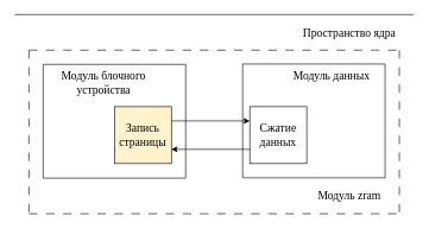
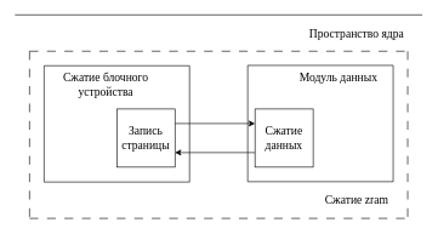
  <mxCell id="0" />
  <mxCell id="1" parent="0" />
  <mxCell id="2" value="" style="endArrow=none;html=1;rounded=0;" parent="1" edge="1"><mxGeometry width="50" height="50" relative="1" as="geometry"><mxPoint x="20" y="20" as="sourcePoint" /><mxPoint x="580" y="20" as="targetPoint" /></mxGeometry></mxCell>
  <mxCell id="3" value="Пространство ядра" style="text;html=1;strokeColor=none;fillColor=none;align=center;verticalAlign=middle;whiteSpace=wrap;rounded=0;fontFamily=Times New Roman;fontSize=16;" parent="1" vertex="1"><mxGeometry x="420" y="30" width="140" height="30" as="geometry" /></mxCell>
  <mxCell id="4" value="" style="endArrow=none;dashed=1;html=1;rounded=0;endSize=6;strokeWidth=1;dashPattern=12 12;" parent="1" edge="1"><mxGeometry width="50" height="50" relative="1" as="geometry"><mxPoint x="40" y="300" as="sourcePoint" /><mxPoint x="560" y="300" as="targetPoint" /></mxGeometry></mxCell>
- <mxCell id="5" value="Модуль zram" style="text;html=1;strokeColor=none;fillColor=none;align=center;verticalAlign=middle;whiteSpace=wrap;rounded=0;fontFamily=Times New Roman;fontSize=16;" parent="1" vertex="1"><mxGeometry x="440" y="260" width="100" height="30" as="geometry" /></mxCell>
+ <mxCell id="5" value="Сжатие zram" style="text;html=1;strokeColor=none;fillColor=none;align=center;verticalAlign=middle;whiteSpace=wrap;rounded=0;fontFamily=Times New Roman;fontSize=16;" parent="1" vertex="1"><mxGeometry x="440" y="260" width="100" height="30" as="geometry" /></mxCell>
  <mxCell id="6" value="" style="endArrow=none;dashed=1;html=1;rounded=0;endSize=6;strokeWidth=1;dashPattern=12 12;" parent="1" edge="1"><mxGeometry width="50" height="50" relative="1" as="geometry"><mxPoint x="40" y="70" as="sourcePoint" /><mxPoint x="40" y="300" as="targetPoint" /></mxGeometry></mxCell>
  <mxCell id="7" value="" style="endArrow=none;dashed=1;html=1;rounded=0;endSize=6;strokeWidth=1;dashPattern=12 12;" parent="1" edge="1"><mxGeometry width="50" height="50" relative="1" as="geometry"><mxPoint x="560" y="70" as="sourcePoint" /><mxPoint x="560" y="300" as="targetPoint" /></mxGeometry></mxCell>
  <mxCell id="8" style="edgeStyle=orthogonalEdgeStyle;rounded=0;orthogonalLoop=1;jettySize=auto;html=1;entryX=1;entryY=0.5;entryDx=0;entryDy=0;" edge="1" parent="1" target="17"><mxGeometry relative="1" as="geometry"><mxPoint x="240" y="190" as="sourcePoint" /></mxGeometry></mxCell>
  <mxCell id="9" style="edgeStyle=orthogonalEdgeStyle;rounded=0;orthogonalLoop=1;jettySize=auto;html=1;exitX=0;exitY=0.75;exitDx=0;exitDy=0;entryX=1;entryY=0.75;entryDx=0;entryDy=0;" edge="1" parent="1" source="10" target="17"><mxGeometry relative="1" as="geometry" /></mxCell>
  <mxCell id="10" value="Сжатие данных" style="rounded=0;whiteSpace=wrap;html=1;fontFamily=Times New Roman;fontSize=16;" vertex="1" parent="1"><mxGeometry x="350" y="149.5" width="80" height="80" as="geometry" /></mxCell>
  <mxCell id="11" value="Модуль данных" style="text;html=1;strokeColor=none;fillColor=none;align=center;verticalAlign=middle;whiteSpace=wrap;rounded=0;fontFamily=Times New Roman;fontSize=16;" vertex="1" parent="1"><mxGeometry x="410" y="90" width="110" height="30" as="geometry" /></mxCell>
  <mxCell id="12" value="" style="endArrow=none;html=1;rounded=0;" edge="1" parent="1"><mxGeometry width="50" height="50" relative="1" as="geometry"><mxPoint x="340" y="249.5" as="sourcePoint" /><mxPoint x="340" y="89.5" as="targetPoint" /></mxGeometry></mxCell>
  <mxCell id="13" value="" style="endArrow=none;html=1;rounded=0;" edge="1" parent="1"><mxGeometry width="50" height="50" relative="1" as="geometry"><mxPoint x="540" y="89.5" as="sourcePoint" /><mxPoint x="340" y="89.5" as="targetPoint" /></mxGeometry></mxCell>
  <mxCell id="14" value="" style="endArrow=none;html=1;rounded=0;" edge="1" parent="1"><mxGeometry width="50" height="50" relative="1" as="geometry"><mxPoint x="540" y="249.5" as="sourcePoint" /><mxPoint x="340" y="249.5" as="targetPoint" /></mxGeometry></mxCell>
  <mxCell id="15" value="" style="endArrow=none;html=1;rounded=0;" edge="1" parent="1"><mxGeometry width="50" height="50" relative="1" as="geometry"><mxPoint x="540" y="249.5" as="sourcePoint" /><mxPoint x="540" y="89.5" as="targetPoint" /></mxGeometry></mxCell>
  <mxCell id="16" style="edgeStyle=orthogonalEdgeStyle;rounded=0;orthogonalLoop=1;jettySize=auto;html=1;exitX=1;exitY=0.25;exitDx=0;exitDy=0;entryX=0;entryY=0.25;entryDx=0;entryDy=0;" edge="1" parent="1" source="17" target="10"><mxGeometry relative="1" as="geometry" /></mxCell>
- <mxCell id="17" value="Запись страницы" style="rounded=0;whiteSpace=wrap;html=1;fontFamily=Times New Roman;fontSize=16;fillColor=#fff2cc;" vertex="1" parent="1"><mxGeometry x="160" y="149.5" width="80" height="80" as="geometry" /></mxCell>
- <mxCell id="18" value="Модуль блочного устройства" style="text;html=1;strokeColor=none;fillColor=none;align=center;verticalAlign=middle;whiteSpace=wrap;rounded=0;fontFamily=Times New Roman;fontSize=16;" vertex="1" parent="1"><mxGeometry x="60" y="99.5" width="170" height="30" as="geometry" /></mxCell>
+ <mxCell id="17" value="Запись страницы" style="rounded=0;whiteSpace=wrap;html=1;fontFamily=Times New Roman;fontSize=16;" vertex="1" parent="1"><mxGeometry x="160" y="149.5" width="80" height="80" as="geometry" /></mxCell>
+ <mxCell id="18" value="Сжатие блочного устройства" style="text;html=1;strokeColor=none;fillColor=none;align=center;verticalAlign=middle;whiteSpace=wrap;rounded=0;fontFamily=Times New Roman;fontSize=16;" vertex="1" parent="1"><mxGeometry x="60" y="99.5" width="170" height="30" as="geometry" /></mxCell>
  <mxCell id="19" value="" style="endArrow=none;html=1;rounded=0;" edge="1" parent="1"><mxGeometry width="50" height="50" relative="1" as="geometry"><mxPoint x="60" y="250" as="sourcePoint" /><mxPoint x="60" y="90" as="targetPoint" /></mxGeometry></mxCell>
  <mxCell id="20" value="" style="endArrow=none;html=1;rounded=0;" edge="1" parent="1"><mxGeometry width="50" height="50" relative="1" as="geometry"><mxPoint x="260" y="90" as="sourcePoint" /><mxPoint x="60" y="90" as="targetPoint" /></mxGeometry></mxCell>
  <mxCell id="21" value="" style="endArrow=none;html=1;rounded=0;" edge="1" parent="1"><mxGeometry width="50" height="50" relative="1" as="geometry"><mxPoint x="260" y="250" as="sourcePoint" /><mxPoint x="60" y="250" as="targetPoint" /></mxGeometry></mxCell>
  <mxCell id="22" value="" style="endArrow=none;html=1;rounded=0;" edge="1" parent="1"><mxGeometry width="50" height="50" relative="1" as="geometry"><mxPoint x="260" y="250" as="sourcePoint" /><mxPoint x="260" y="90" as="targetPoint" /></mxGeometry></mxCell>
  <mxCell id="23" value="" style="endArrow=none;dashed=1;html=1;rounded=0;endSize=6;strokeWidth=1;dashPattern=12 12;" edge="1" parent="1"><mxGeometry width="50" height="50" relative="1" as="geometry"><mxPoint x="40" y="70" as="sourcePoint" /><mxPoint x="560" y="70" as="targetPoint" /></mxGeometry></mxCell>
